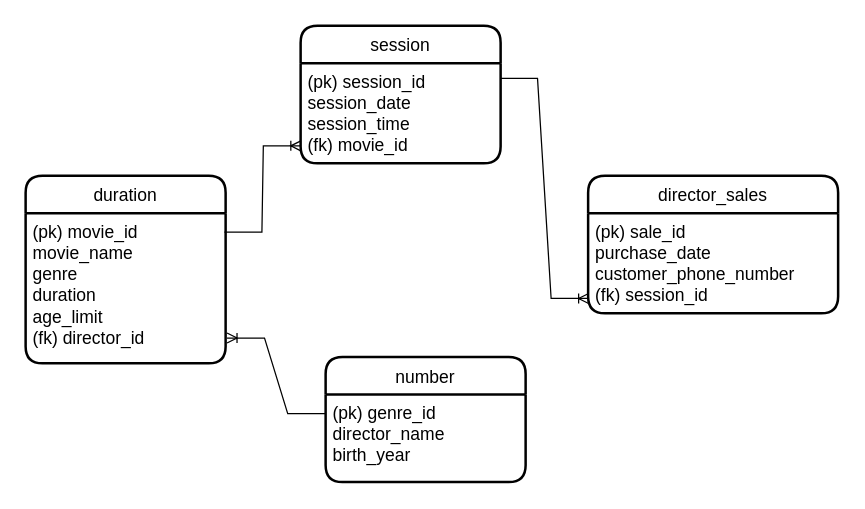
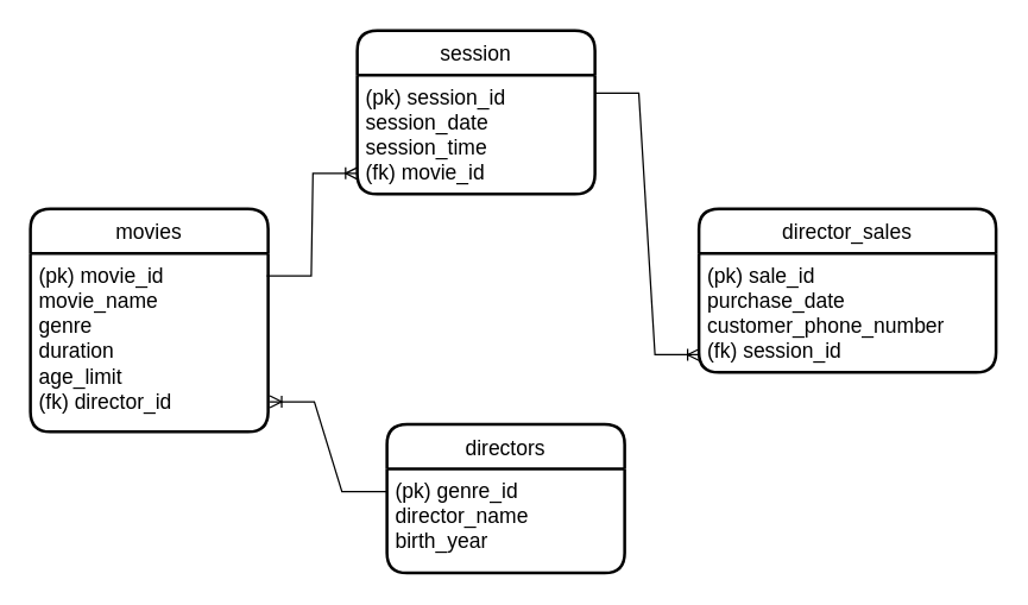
  <mxCell id="0" />
  <mxCell id="1" parent="0" />
- <mxCell id="2" value="duration" style="swimlane;childLayout=stackLayout;horizontal=1;startSize=30;horizontalStack=0;rounded=1;fontSize=14;fontStyle=0;strokeWidth=2;resizeParent=0;resizeLast=1;shadow=0;dashed=0;align=center;" vertex="1" parent="1"><mxGeometry x="20" y="140" width="160" height="150" as="geometry" /></mxCell>
+ <mxCell id="2" value="movies" style="swimlane;childLayout=stackLayout;horizontal=1;startSize=30;horizontalStack=0;rounded=1;fontSize=14;fontStyle=0;strokeWidth=2;resizeParent=0;resizeLast=1;shadow=0;dashed=0;align=center;" vertex="1" parent="1"><mxGeometry x="20" y="140" width="160" height="150" as="geometry" /></mxCell>
  <mxCell id="3" value="(pk) movie_id&#10;movie_name&#10;genre&#10;duration&#10;age_limit&#10;(fk) director_id" style="align=left;strokeColor=none;fillColor=none;spacingLeft=4;fontSize=14;verticalAlign=top;resizable=0;rotatable=0;part=1;" vertex="1" parent="2"><mxGeometry y="30" width="160" height="120" as="geometry" /></mxCell>
- <mxCell id="4" value="number" style="swimlane;childLayout=stackLayout;horizontal=1;startSize=30;horizontalStack=0;rounded=1;fontSize=14;fontStyle=0;strokeWidth=2;resizeParent=0;resizeLast=1;shadow=0;dashed=0;align=center;" vertex="1" parent="1"><mxGeometry x="260" y="285" width="160" height="100" as="geometry" /></mxCell>
+ <mxCell id="4" value="directors" style="swimlane;childLayout=stackLayout;horizontal=1;startSize=30;horizontalStack=0;rounded=1;fontSize=14;fontStyle=0;strokeWidth=2;resizeParent=0;resizeLast=1;shadow=0;dashed=0;align=center;" vertex="1" parent="1"><mxGeometry x="260" y="285" width="160" height="100" as="geometry" /></mxCell>
  <mxCell id="5" value="(pk) genre_id&#10;director_name&#10;birth_year" style="align=left;strokeColor=none;fillColor=none;spacingLeft=4;fontSize=14;verticalAlign=top;resizable=0;rotatable=0;part=1;" vertex="1" parent="4"><mxGeometry y="30" width="160" height="70" as="geometry" /></mxCell>
  <mxCell id="6" value="director_sales" style="swimlane;childLayout=stackLayout;horizontal=1;startSize=30;horizontalStack=0;rounded=1;fontSize=14;fontStyle=0;strokeWidth=2;resizeParent=0;resizeLast=1;shadow=0;dashed=0;align=center;" vertex="1" parent="1"><mxGeometry x="470" y="140" width="200" height="110" as="geometry" /></mxCell>
  <mxCell id="7" value="(pk) sale_id&#10;purchase_date&#10;customer_phone_number&#10;(fk) session_id" style="align=left;strokeColor=none;fillColor=none;spacingLeft=4;fontSize=14;verticalAlign=top;resizable=0;rotatable=0;part=1;" vertex="1" parent="6"><mxGeometry y="30" width="200" height="80" as="geometry" /></mxCell>
  <mxCell id="8" value="session" style="swimlane;childLayout=stackLayout;horizontal=1;startSize=30;horizontalStack=0;rounded=1;fontSize=14;fontStyle=0;strokeWidth=2;resizeParent=0;resizeLast=1;shadow=0;dashed=0;align=center;" vertex="1" parent="1"><mxGeometry x="240" y="20" width="160" height="110" as="geometry" /></mxCell>
  <mxCell id="9" value="(pk) session_id&#10;session_date&#10;session_time&#10;(fk) movie_id" style="align=left;strokeColor=none;fillColor=none;spacingLeft=4;fontSize=14;verticalAlign=top;resizable=0;rotatable=0;part=1;" vertex="1" parent="8"><mxGeometry y="30" width="160" height="80" as="geometry" /></mxCell>
  <mxCell id="10" value="" style="edgeStyle=entityRelationEdgeStyle;fontSize=12;html=1;endArrow=ERoneToMany;rounded=0;exitX=0.994;exitY=0.125;exitDx=0;exitDy=0;exitPerimeter=0;entryX=0.001;entryY=0.826;entryDx=0;entryDy=0;entryPerimeter=0;" edge="1" parent="1" source="3" target="9"><mxGeometry width="100" height="100" relative="1" as="geometry"><mxPoint x="280" y="-70" as="sourcePoint" /><mxPoint x="380" y="-170" as="targetPoint" /></mxGeometry></mxCell>
  <mxCell id="11" value="" style="edgeStyle=entityRelationEdgeStyle;fontSize=12;html=1;endArrow=ERoneToMany;rounded=0;exitX=0.997;exitY=0.152;exitDx=0;exitDy=0;exitPerimeter=0;entryX=0.002;entryY=0.852;entryDx=0;entryDy=0;entryPerimeter=0;" edge="1" parent="1" source="9" target="7"><mxGeometry width="100" height="100" relative="1" as="geometry"><mxPoint x="450" y="290" as="sourcePoint" /><mxPoint x="470" y="255" as="targetPoint" /></mxGeometry></mxCell>
  <mxCell id="12" value="" style="edgeStyle=entityRelationEdgeStyle;fontSize=12;html=1;endArrow=ERoneToMany;rounded=0;exitX=-0.002;exitY=0.218;exitDx=0;exitDy=0;entryX=1.007;entryY=0.832;entryDx=0;entryDy=0;exitPerimeter=0;entryPerimeter=0;" edge="1" parent="1" source="5" target="3"><mxGeometry width="100" height="100" relative="1" as="geometry"><mxPoint x="90" y="130" as="sourcePoint" /><mxPoint x="190" y="30" as="targetPoint" /></mxGeometry></mxCell>
